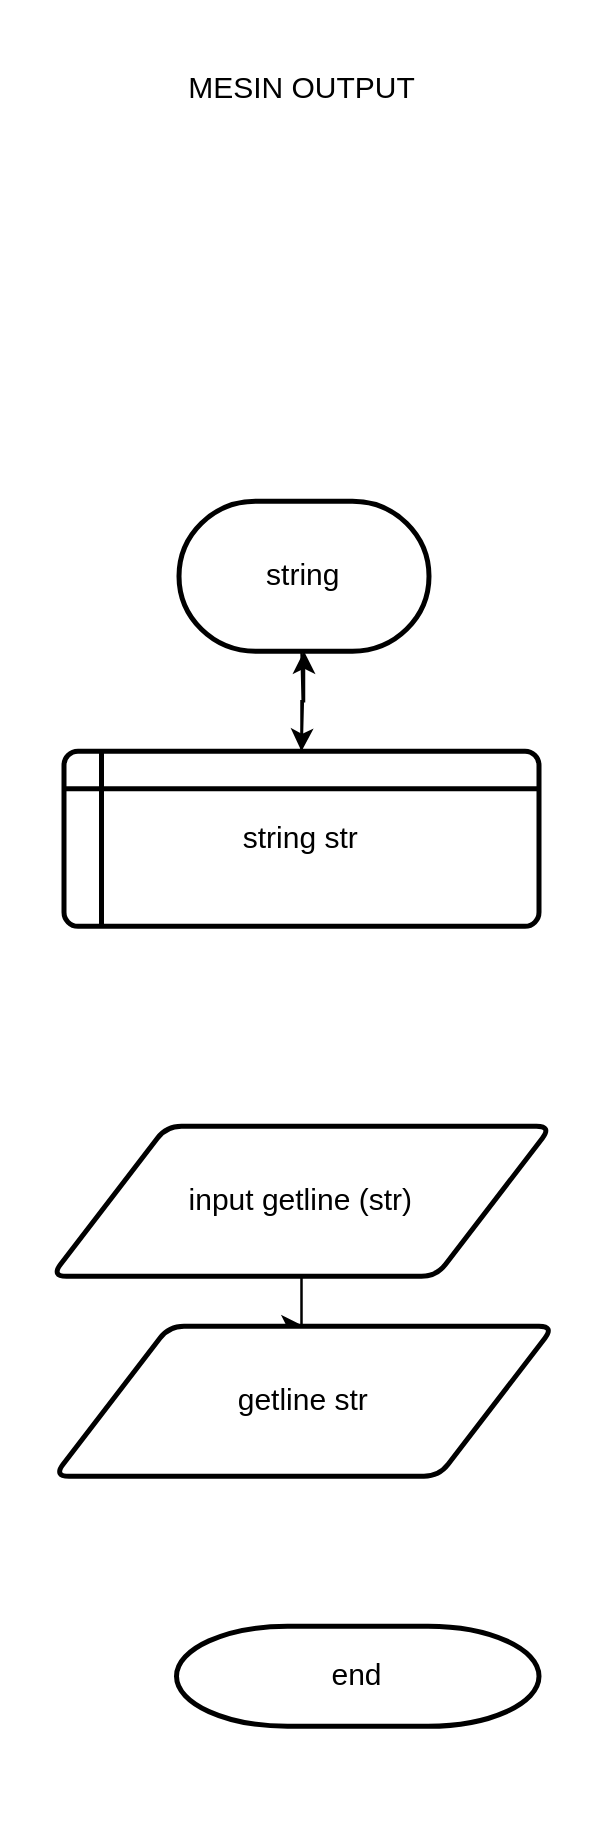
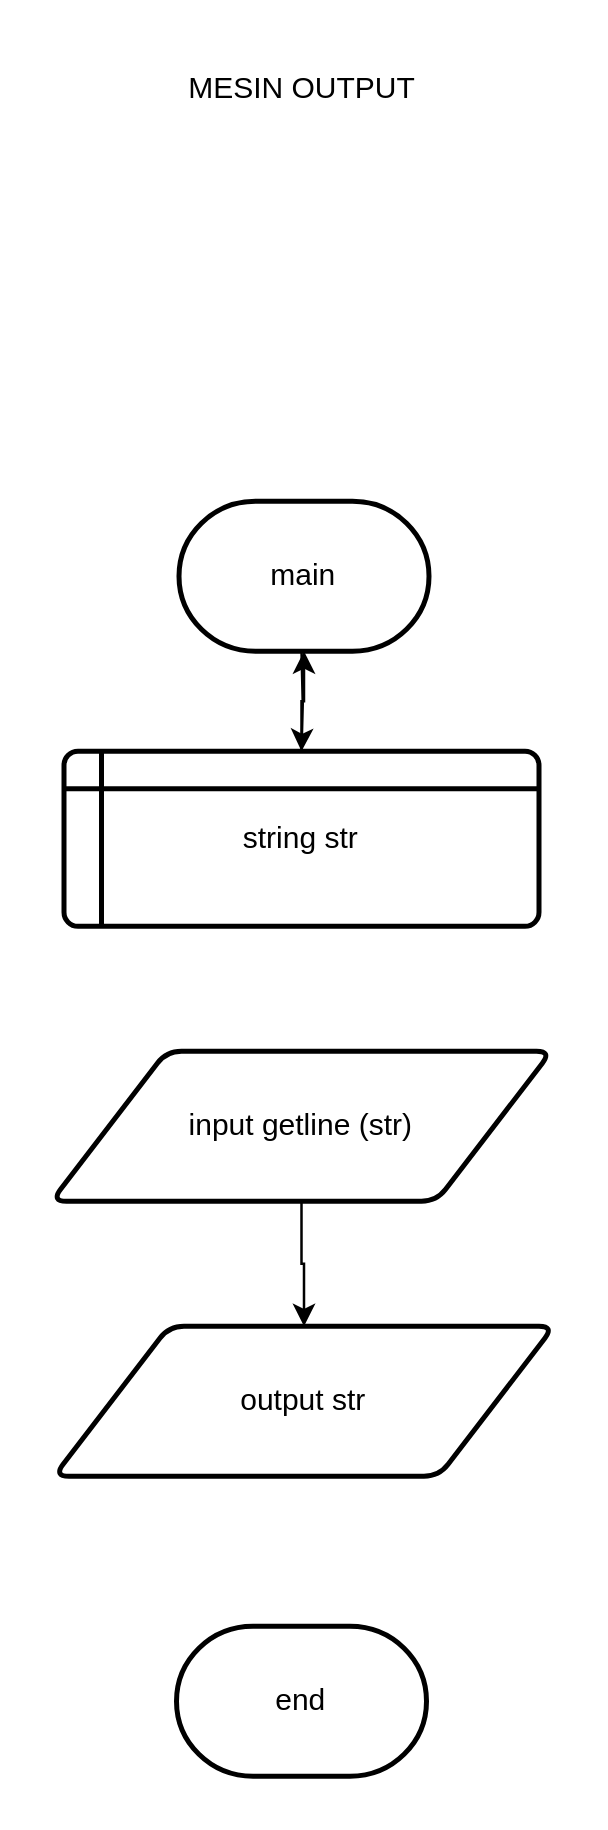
  <mxCell id="0" />
  <mxCell id="1" parent="0" />
- <mxCell id="2" value="string" style="strokeWidth=2;html=1;shape=mxgraph.flowchart.terminator;whiteSpace=wrap;" parent="1" vertex="1"><mxGeometry x="71" y="200" width="100" height="60" as="geometry" /></mxCell>
+ <mxCell id="2" value="main" style="strokeWidth=2;html=1;shape=mxgraph.flowchart.terminator;whiteSpace=wrap;" parent="1" vertex="1"><mxGeometry x="71" y="200" width="100" height="60" as="geometry" /></mxCell>
  <mxCell id="3" style="edgeStyle=orthogonalEdgeStyle;rounded=0;orthogonalLoop=1;jettySize=auto;html=1;entryX=0.5;entryY=0;entryDx=0;entryDy=0;" parent="1" target="5" edge="1"><mxGeometry relative="1" as="geometry"><mxPoint x="120" y="260" as="sourcePoint" /></mxGeometry></mxCell>
  <mxCell id="4" style="edgeStyle=orthogonalEdgeStyle;rounded=0;orthogonalLoop=1;jettySize=auto;html=1;" parent="1" source="5" target="2" edge="1"><mxGeometry relative="1" as="geometry" /></mxCell>
  <mxCell id="5" value="string str" style="shape=internalStorage;whiteSpace=wrap;html=1;dx=15;dy=15;rounded=1;arcSize=8;strokeWidth=2;" parent="1" vertex="1"><mxGeometry x="25" y="300" width="190" height="70" as="geometry" /></mxCell>
  <mxCell id="6" value="" style="edgeStyle=orthogonalEdgeStyle;rounded=0;orthogonalLoop=1;jettySize=auto;html=1;" parent="1" source="7" target="8" edge="1"><mxGeometry relative="1" as="geometry" /></mxCell>
- <mxCell id="7" value="input getline (str)" style="shape=parallelogram;html=1;strokeWidth=2;perimeter=parallelogramPerimeter;whiteSpace=wrap;rounded=1;arcSize=12;size=0.23;" parent="1" vertex="1"><mxGeometry x="20" y="450" width="200" height="60" as="geometry" /></mxCell>
- <mxCell id="8" value="getline str" style="shape=parallelogram;html=1;strokeWidth=2;perimeter=parallelogramPerimeter;whiteSpace=wrap;rounded=1;arcSize=12;size=0.23;" parent="1" vertex="1"><mxGeometry x="21" y="530" width="200" height="60" as="geometry" /></mxCell>
- <mxCell id="9" value="end" style="strokeWidth=2;html=1;shape=mxgraph.flowchart.terminator;whiteSpace=wrap;" parent="1" vertex="1"><mxGeometry x="70" y="650" width="145" height="40" as="geometry" /></mxCell>
+ <mxCell id="7" value="input getline (str)" style="shape=parallelogram;html=1;strokeWidth=2;perimeter=parallelogramPerimeter;whiteSpace=wrap;rounded=1;arcSize=12;size=0.23;" parent="1" vertex="1"><mxGeometry x="20" y="420" width="200" height="60" as="geometry" /></mxCell>
+ <mxCell id="8" value="output str" style="shape=parallelogram;html=1;strokeWidth=2;perimeter=parallelogramPerimeter;whiteSpace=wrap;rounded=1;arcSize=12;size=0.23;" parent="1" vertex="1"><mxGeometry x="21" y="530" width="200" height="60" as="geometry" /></mxCell>
+ <mxCell id="9" value="end" style="strokeWidth=2;html=1;shape=mxgraph.flowchart.terminator;whiteSpace=wrap;" parent="1" vertex="1"><mxGeometry x="70" y="650" width="100" height="60" as="geometry" /></mxCell>
  <mxCell id="10" value="MESIN OUTPUT" style="text;html=1;strokeColor=none;fillColor=none;align=center;verticalAlign=middle;whiteSpace=wrap;rounded=0;" parent="1" vertex="1"><mxGeometry x="63" y="20" width="115" height="30" as="geometry" /></mxCell>
